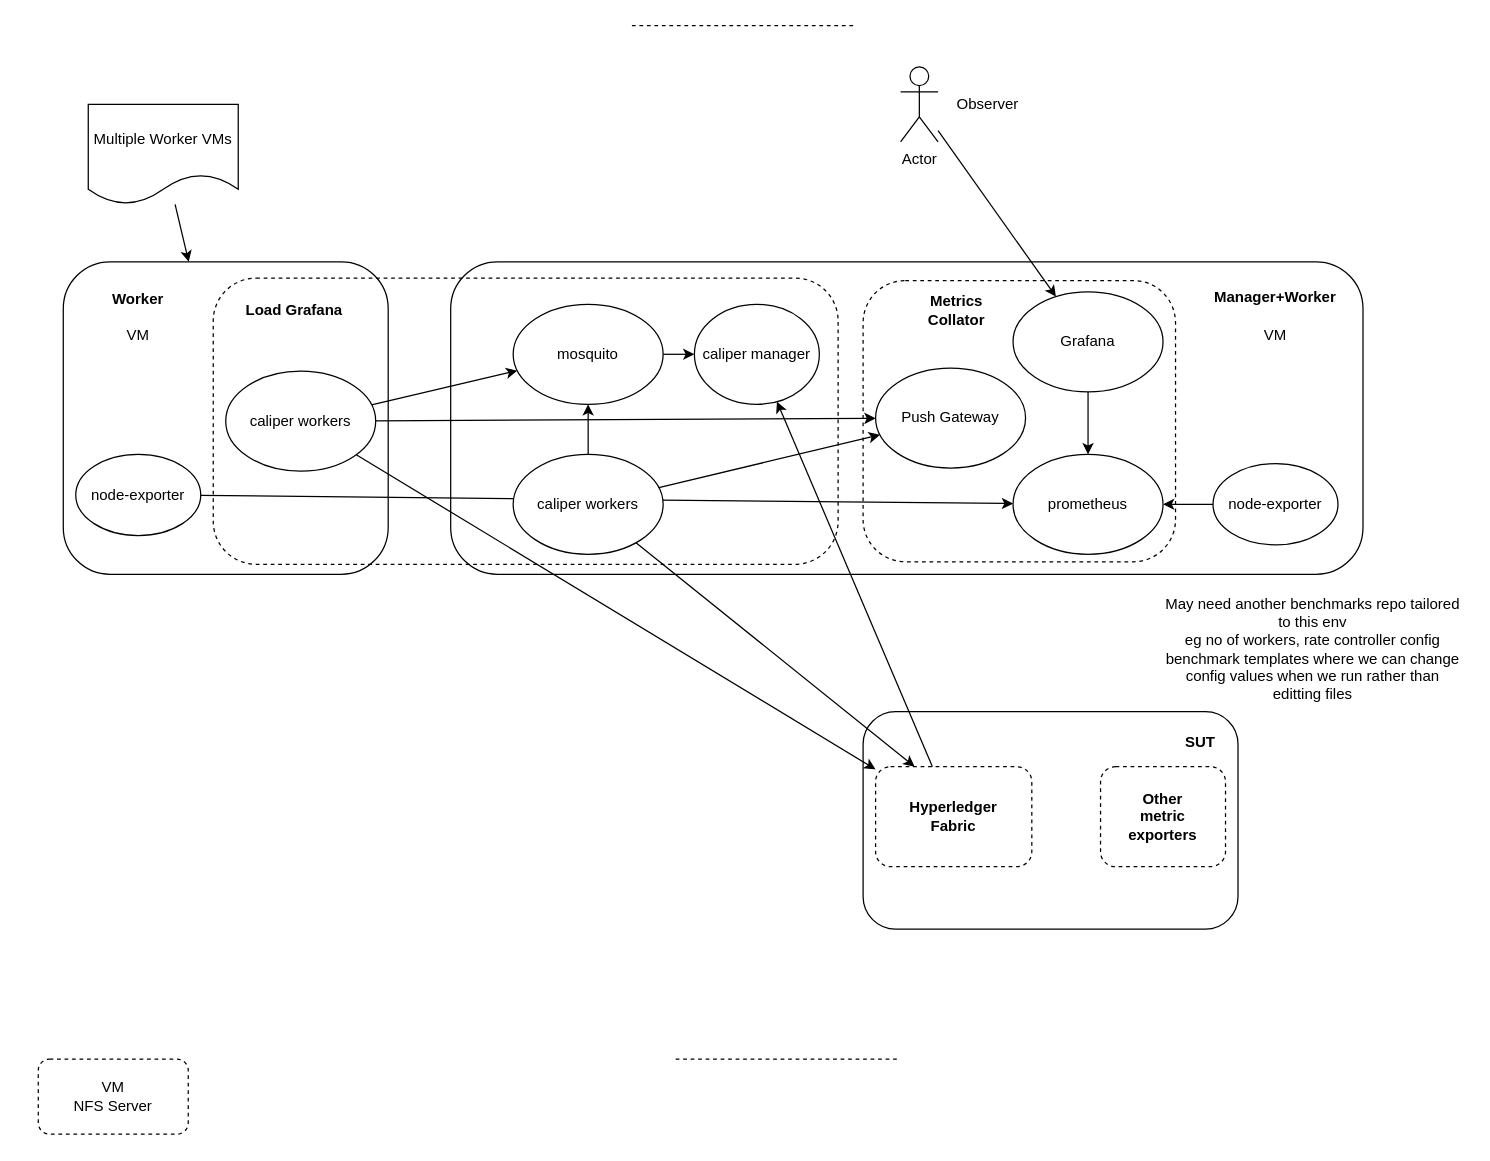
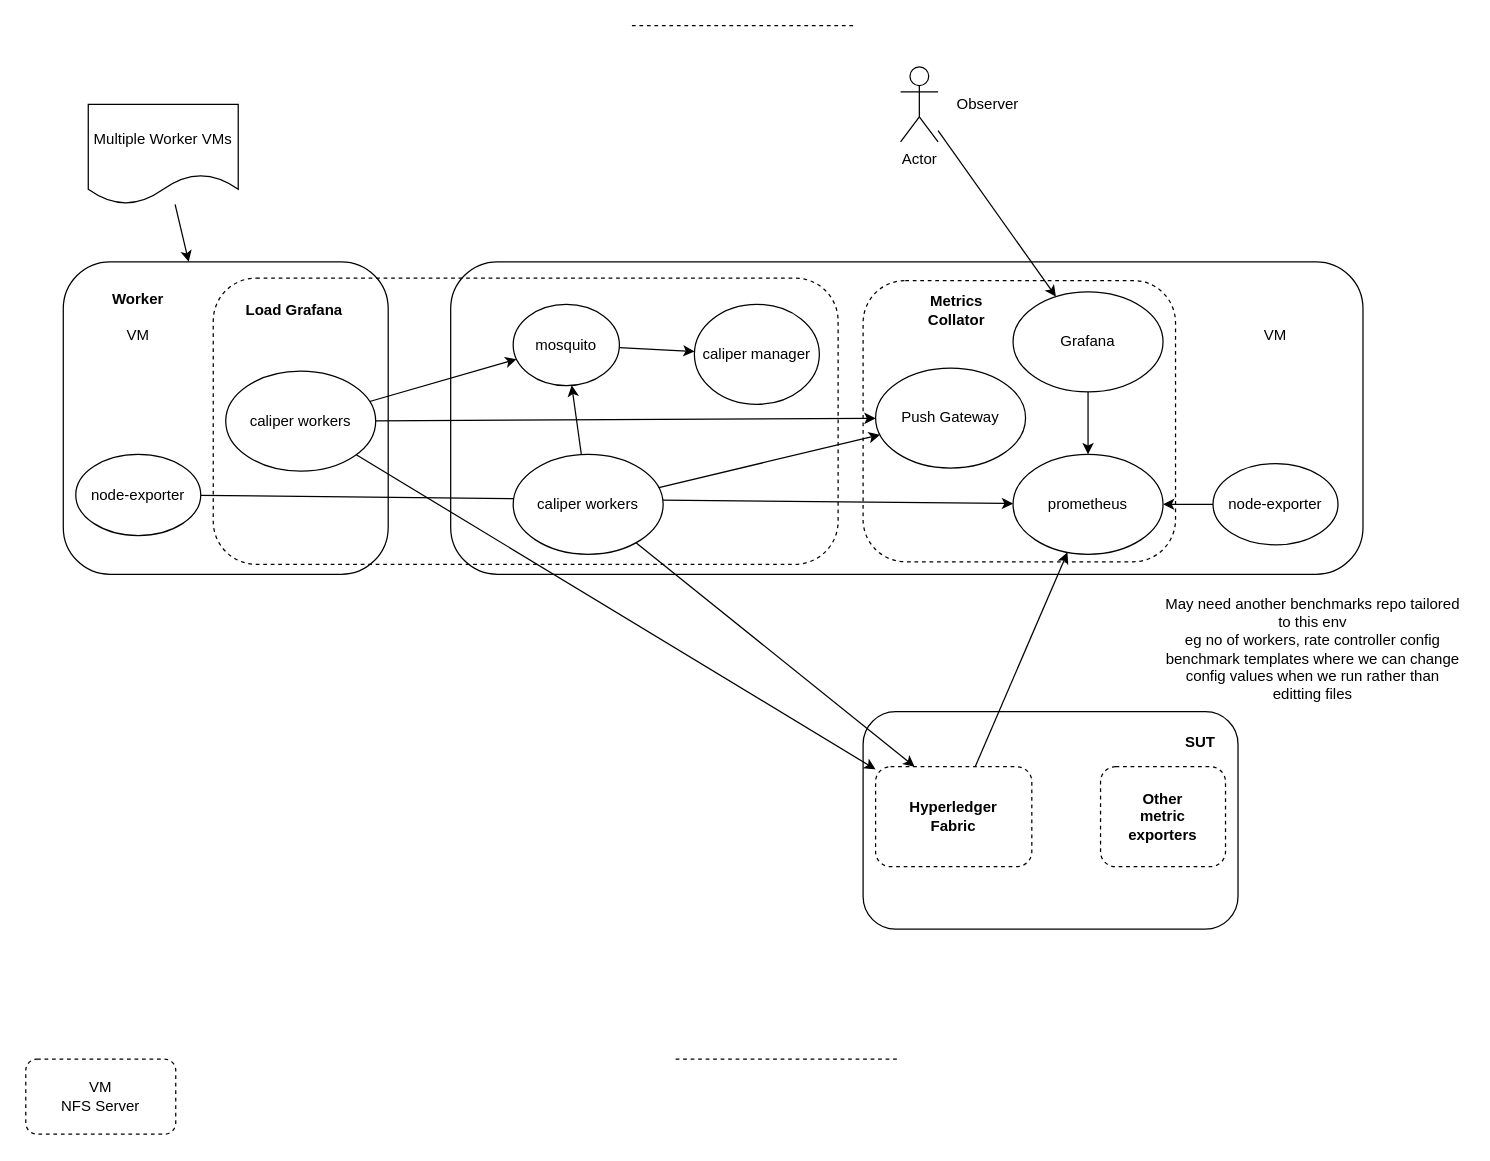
  <mxCell id="0" />
  <mxCell id="1" parent="0" />
  <mxCell id="2" value="" style="rounded=1;whiteSpace=wrap;html=1;" parent="1" vertex="1"><mxGeometry x="50" y="209" width="260" height="250" as="geometry" /></mxCell>
  <mxCell id="3" value="" style="rounded=1;whiteSpace=wrap;html=1;" parent="1" vertex="1"><mxGeometry x="360" y="209" width="730" height="250" as="geometry" /></mxCell>
  <mxCell id="4" value="" style="rounded=1;whiteSpace=wrap;html=1;dashed=1;" parent="1" vertex="1"><mxGeometry x="690" y="224" width="250" height="225" as="geometry" /></mxCell>
  <mxCell id="5" value="" style="rounded=1;whiteSpace=wrap;html=1;" parent="1" vertex="1"><mxGeometry x="690" y="569" width="300" height="174" as="geometry" /></mxCell>
  <mxCell id="6" value="Other&lt;br&gt;metric&lt;br&gt;exporters" style="rounded=1;whiteSpace=wrap;html=1;dashed=1;fontStyle=1" parent="1" vertex="1"><mxGeometry x="880" y="613" width="100" height="80" as="geometry" /></mxCell>
  <mxCell id="7" style="edgeStyle=none;rounded=0;orthogonalLoop=1;jettySize=auto;html=1;" parent="1" source="44" target="21" edge="1"><mxGeometry relative="1" as="geometry" /></mxCell>
  <mxCell id="8" style="edgeStyle=none;rounded=0;orthogonalLoop=1;jettySize=auto;html=1;" parent="1" source="44" target="18" edge="1"><mxGeometry relative="1" as="geometry" /></mxCell>
  <mxCell id="9" style="edgeStyle=none;rounded=0;orthogonalLoop=1;jettySize=auto;html=1;entryX=0.5;entryY=0;entryDx=0;entryDy=0;" parent="1" source="10" target="11" edge="1"><mxGeometry relative="1" as="geometry" /></mxCell>
  <mxCell id="10" value="Grafana" style="ellipse;whiteSpace=wrap;html=1;" parent="1" vertex="1"><mxGeometry x="810" y="233" width="120" height="80" as="geometry" /></mxCell>
  <mxCell id="11" value="prometheus" style="ellipse;whiteSpace=wrap;html=1;" parent="1" vertex="1"><mxGeometry x="810" y="363" width="120" height="80" as="geometry" /></mxCell>
  <mxCell id="12" style="edgeStyle=none;rounded=0;orthogonalLoop=1;jettySize=auto;html=1;" parent="1" source="21" target="23" edge="1"><mxGeometry relative="1" as="geometry" /></mxCell>
  <mxCell id="13" style="edgeStyle=none;rounded=0;orthogonalLoop=1;jettySize=auto;html=1;" parent="1" source="42" target="21" edge="1"><mxGeometry relative="1" as="geometry" /></mxCell>
  <mxCell id="14" style="edgeStyle=none;rounded=0;orthogonalLoop=1;jettySize=auto;html=1;" parent="1" source="42" target="18" edge="1"><mxGeometry relative="1" as="geometry" /></mxCell>
  <mxCell id="15" value="VM" style="text;html=1;strokeColor=none;fillColor=none;align=center;verticalAlign=middle;whiteSpace=wrap;rounded=0;" parent="1" vertex="1"><mxGeometry x="990" y="253" width="60" height="30" as="geometry" /></mxCell>
  <mxCell id="16" value="VM" style="text;html=1;strokeColor=none;fillColor=none;align=center;verticalAlign=middle;whiteSpace=wrap;rounded=0;" parent="1" vertex="1"><mxGeometry x="80" y="253" width="60" height="30" as="geometry" /></mxCell>
  <mxCell id="17" value="May need another benchmarks repo tailored to this env&lt;br&gt;eg no of workers, rate controller config&lt;br&gt;benchmark templates where we can change config values when we run rather than editting files" style="text;html=1;strokeColor=none;fillColor=none;align=center;verticalAlign=middle;whiteSpace=wrap;rounded=0;" parent="1" vertex="1"><mxGeometry x="930" y="469" width="240" height="100" as="geometry" /></mxCell>
  <mxCell id="18" value="Push Gateway" style="ellipse;whiteSpace=wrap;html=1;" parent="1" vertex="1"><mxGeometry x="700" y="294" width="120" height="80" as="geometry" /></mxCell>
  <mxCell id="19" style="edgeStyle=none;rounded=0;orthogonalLoop=1;jettySize=auto;html=1;" parent="1" source="20" target="10" edge="1"><mxGeometry relative="1" as="geometry" /></mxCell>
  <mxCell id="20" value="Actor" style="shape=umlActor;verticalLabelPosition=bottom;verticalAlign=top;html=1;outlineConnect=0;" parent="1" vertex="1"><mxGeometry x="720" y="53" width="30" height="60" as="geometry" /></mxCell>
- <mxCell id="21" value="mosquito" style="ellipse;whiteSpace=wrap;html=1;" parent="1" vertex="1"><mxGeometry x="410" y="243" width="120" height="80" as="geometry" /></mxCell>
+ <mxCell id="21" value="mosquito" style="ellipse;whiteSpace=wrap;html=1;" parent="1" vertex="1"><mxGeometry x="410" y="243" width="85" height="65" as="geometry" /></mxCell>
  <mxCell id="22" value="" style="rounded=1;whiteSpace=wrap;html=1;fillColor=none;dashed=1;" parent="1" vertex="1"><mxGeometry x="170" y="222" width="500" height="229" as="geometry" /></mxCell>
  <mxCell id="23" value="caliper manager" style="ellipse;whiteSpace=wrap;html=1;" parent="1" vertex="1"><mxGeometry x="555" y="243" width="100" height="80" as="geometry" /></mxCell>
  <mxCell id="24" value="Load Grafana" style="text;html=1;strokeColor=none;fillColor=none;align=center;verticalAlign=middle;whiteSpace=wrap;rounded=0;dashed=1;fontStyle=1" parent="1" vertex="1"><mxGeometry x="190" y="233" width="90" height="30" as="geometry" /></mxCell>
  <mxCell id="25" value="&lt;b&gt;Metrics&lt;br&gt;Collator&lt;/b&gt;" style="text;html=1;strokeColor=none;fillColor=none;align=center;verticalAlign=middle;whiteSpace=wrap;rounded=0;dashed=1;" parent="1" vertex="1"><mxGeometry x="735" y="233" width="60" height="30" as="geometry" /></mxCell>
- <mxCell id="26" style="edgeStyle=none;rounded=0;orthogonalLoop=1;jettySize=auto;html=1;" edge="1" parent="1" source="27" target="23"><mxGeometry relative="1" as="geometry" /></mxCell>
+ <mxCell id="26" style="edgeStyle=none;rounded=0;orthogonalLoop=1;jettySize=auto;html=1;" edge="1" parent="1" source="27" target="11"><mxGeometry relative="1" as="geometry" /></mxCell>
  <mxCell id="27" value="Hyperledger&lt;br&gt;Fabric" style="rounded=1;whiteSpace=wrap;html=1;dashed=1;fillColor=none;fontStyle=1" parent="1" vertex="1"><mxGeometry x="700" y="613" width="125" height="80" as="geometry" /></mxCell>
- <mxCell id="28" value="Manager+Worker" style="text;html=1;strokeColor=none;fillColor=none;align=center;verticalAlign=middle;whiteSpace=wrap;rounded=0;dashed=1;fontStyle=1" parent="1" vertex="1"><mxGeometry x="960" y="223" width="120" height="30" as="geometry" /></mxCell>
  <mxCell id="29" value="Worker" style="text;html=1;strokeColor=none;fillColor=none;align=center;verticalAlign=middle;whiteSpace=wrap;rounded=0;dashed=1;fontStyle=1" parent="1" vertex="1"><mxGeometry x="80" y="224" width="60" height="30" as="geometry" /></mxCell>
  <mxCell id="30" value="SUT" style="text;html=1;strokeColor=none;fillColor=none;align=center;verticalAlign=middle;whiteSpace=wrap;rounded=0;dashed=1;fontStyle=1" parent="1" vertex="1"><mxGeometry x="930" y="579" width="60" height="30" as="geometry" /></mxCell>
  <mxCell id="31" value="" style="endArrow=none;dashed=1;html=1;rounded=0;" parent="1" edge="1"><mxGeometry width="50" height="50" relative="1" as="geometry"><mxPoint x="540" y="847" as="sourcePoint" /><mxPoint x="720" y="847" as="targetPoint" /></mxGeometry></mxCell>
  <mxCell id="32" style="edgeStyle=none;rounded=0;orthogonalLoop=1;jettySize=auto;html=1;" parent="1" source="34" target="11" edge="1"><mxGeometry relative="1" as="geometry" /></mxCell>
  <mxCell id="33" value="" style="endArrow=none;dashed=1;html=1;rounded=0;" parent="1" edge="1"><mxGeometry width="50" height="50" relative="1" as="geometry"><mxPoint x="505" y="20" as="sourcePoint" /><mxPoint x="685" y="20" as="targetPoint" /></mxGeometry></mxCell>
  <mxCell id="34" value="node-exporter" style="ellipse;whiteSpace=wrap;html=1;" parent="1" vertex="1"><mxGeometry x="60" y="363" width="100" height="65" as="geometry" /></mxCell>
  <mxCell id="35" style="edgeStyle=none;rounded=0;orthogonalLoop=1;jettySize=auto;html=1;" parent="1" source="36" target="11" edge="1"><mxGeometry relative="1" as="geometry" /></mxCell>
  <mxCell id="36" value="node-exporter" style="ellipse;whiteSpace=wrap;html=1;" parent="1" vertex="1"><mxGeometry x="970" y="370.5" width="100" height="65" as="geometry" /></mxCell>
- <mxCell id="37" value="VM&lt;br&gt;NFS Server" style="rounded=1;whiteSpace=wrap;html=1;dashed=1;fillColor=none;" parent="1" vertex="1"><mxGeometry x="30" y="847" width="120" height="60" as="geometry" /></mxCell>
+ <mxCell id="37" value="VM&lt;br&gt;NFS Server" style="rounded=1;whiteSpace=wrap;html=1;dashed=1;fillColor=none;" parent="1" vertex="1"><mxGeometry x="20" y="847" width="120" height="60" as="geometry" /></mxCell>
  <mxCell id="38" value="Observer" style="text;html=1;strokeColor=none;fillColor=none;align=center;verticalAlign=middle;whiteSpace=wrap;rounded=0;" vertex="1" parent="1"><mxGeometry x="760" y="68" width="60" height="30" as="geometry" /></mxCell>
  <mxCell id="39" value="" style="edgeStyle=none;rounded=0;orthogonalLoop=1;jettySize=auto;html=1;" edge="1" parent="1" source="40" target="2"><mxGeometry relative="1" as="geometry" /></mxCell>
  <mxCell id="40" value="Multiple Worker VMs" style="shape=document;whiteSpace=wrap;html=1;boundedLbl=1;" vertex="1" parent="1"><mxGeometry x="70" y="83" width="120" height="80" as="geometry" /></mxCell>
  <mxCell id="41" style="edgeStyle=none;rounded=0;orthogonalLoop=1;jettySize=auto;html=1;" edge="1" parent="1" source="42" target="27"><mxGeometry relative="1" as="geometry" /></mxCell>
  <mxCell id="42" value="caliper workers" style="ellipse;whiteSpace=wrap;html=1;" parent="1" vertex="1"><mxGeometry x="180" y="296.5" width="120" height="80" as="geometry" /></mxCell>
  <mxCell id="43" style="edgeStyle=none;rounded=0;orthogonalLoop=1;jettySize=auto;html=1;entryX=0.25;entryY=0;entryDx=0;entryDy=0;" edge="1" parent="1" source="44" target="27"><mxGeometry relative="1" as="geometry" /></mxCell>
  <mxCell id="44" value="caliper workers" style="ellipse;whiteSpace=wrap;html=1;" parent="1" vertex="1"><mxGeometry x="410" y="363" width="120" height="80" as="geometry" /></mxCell>
